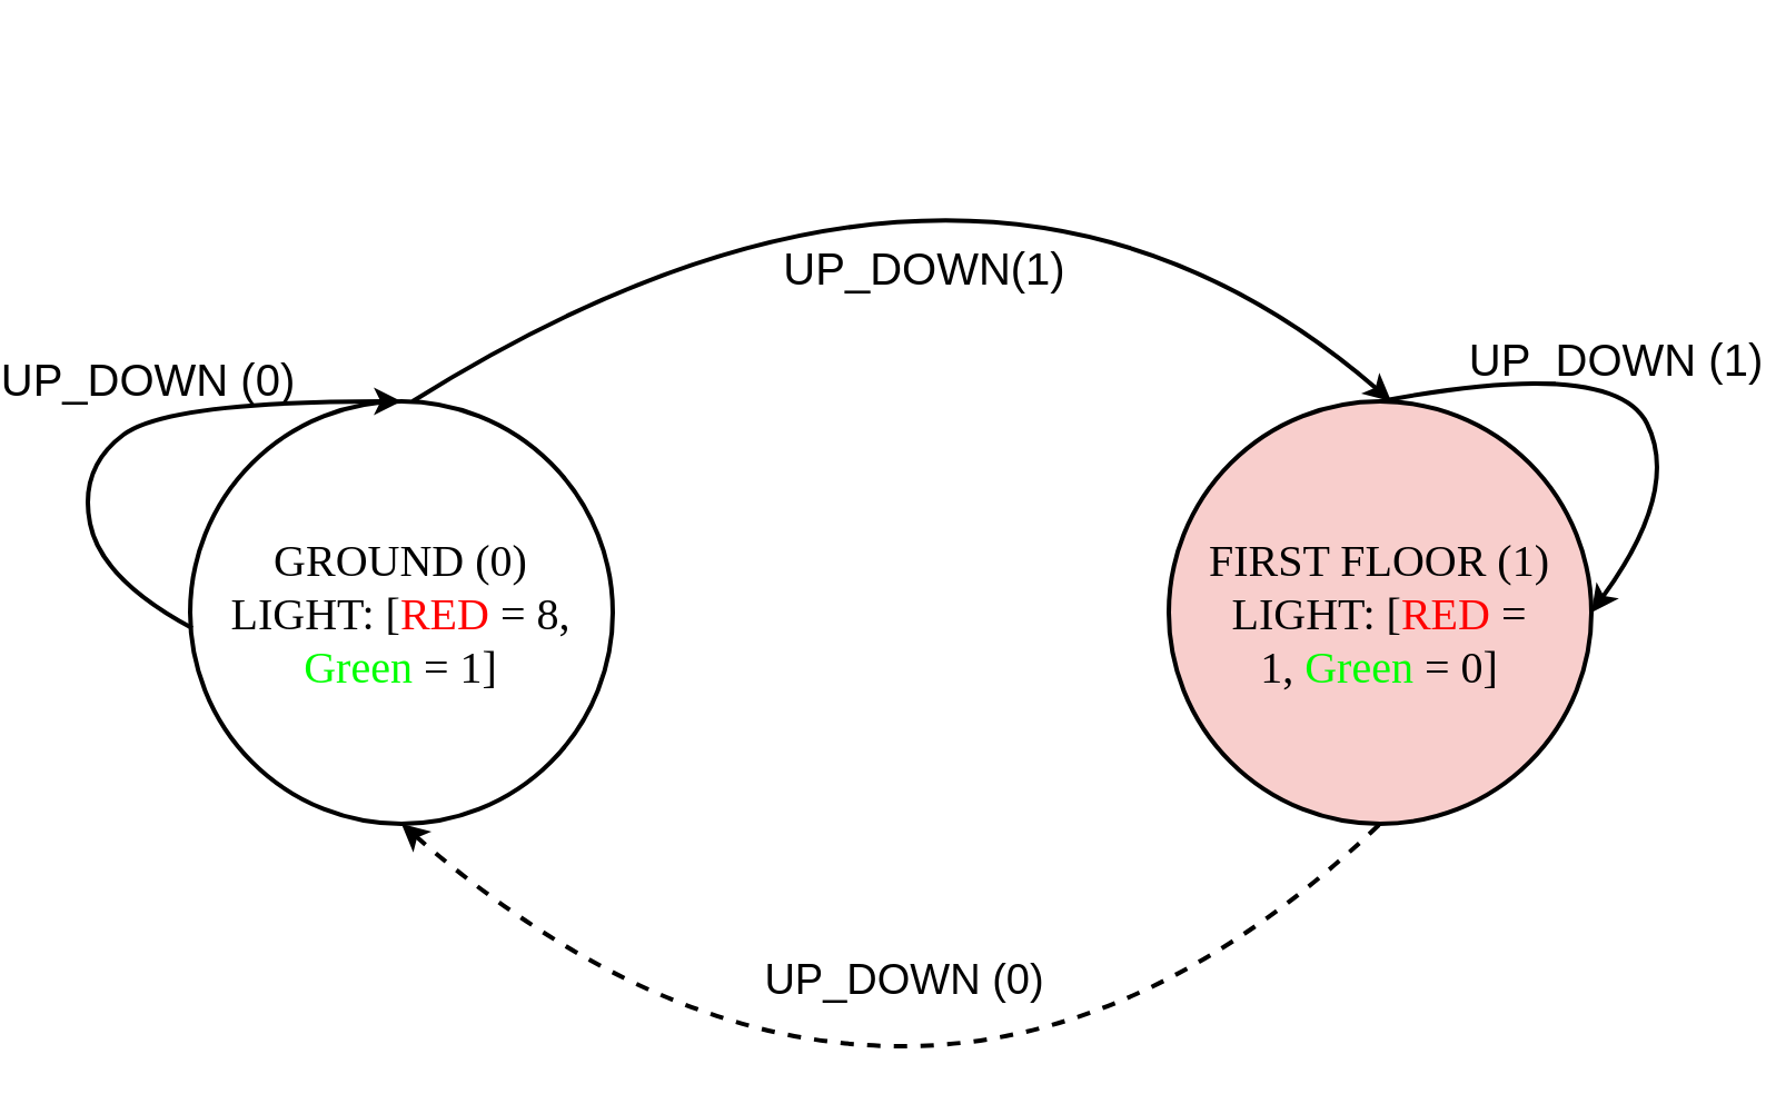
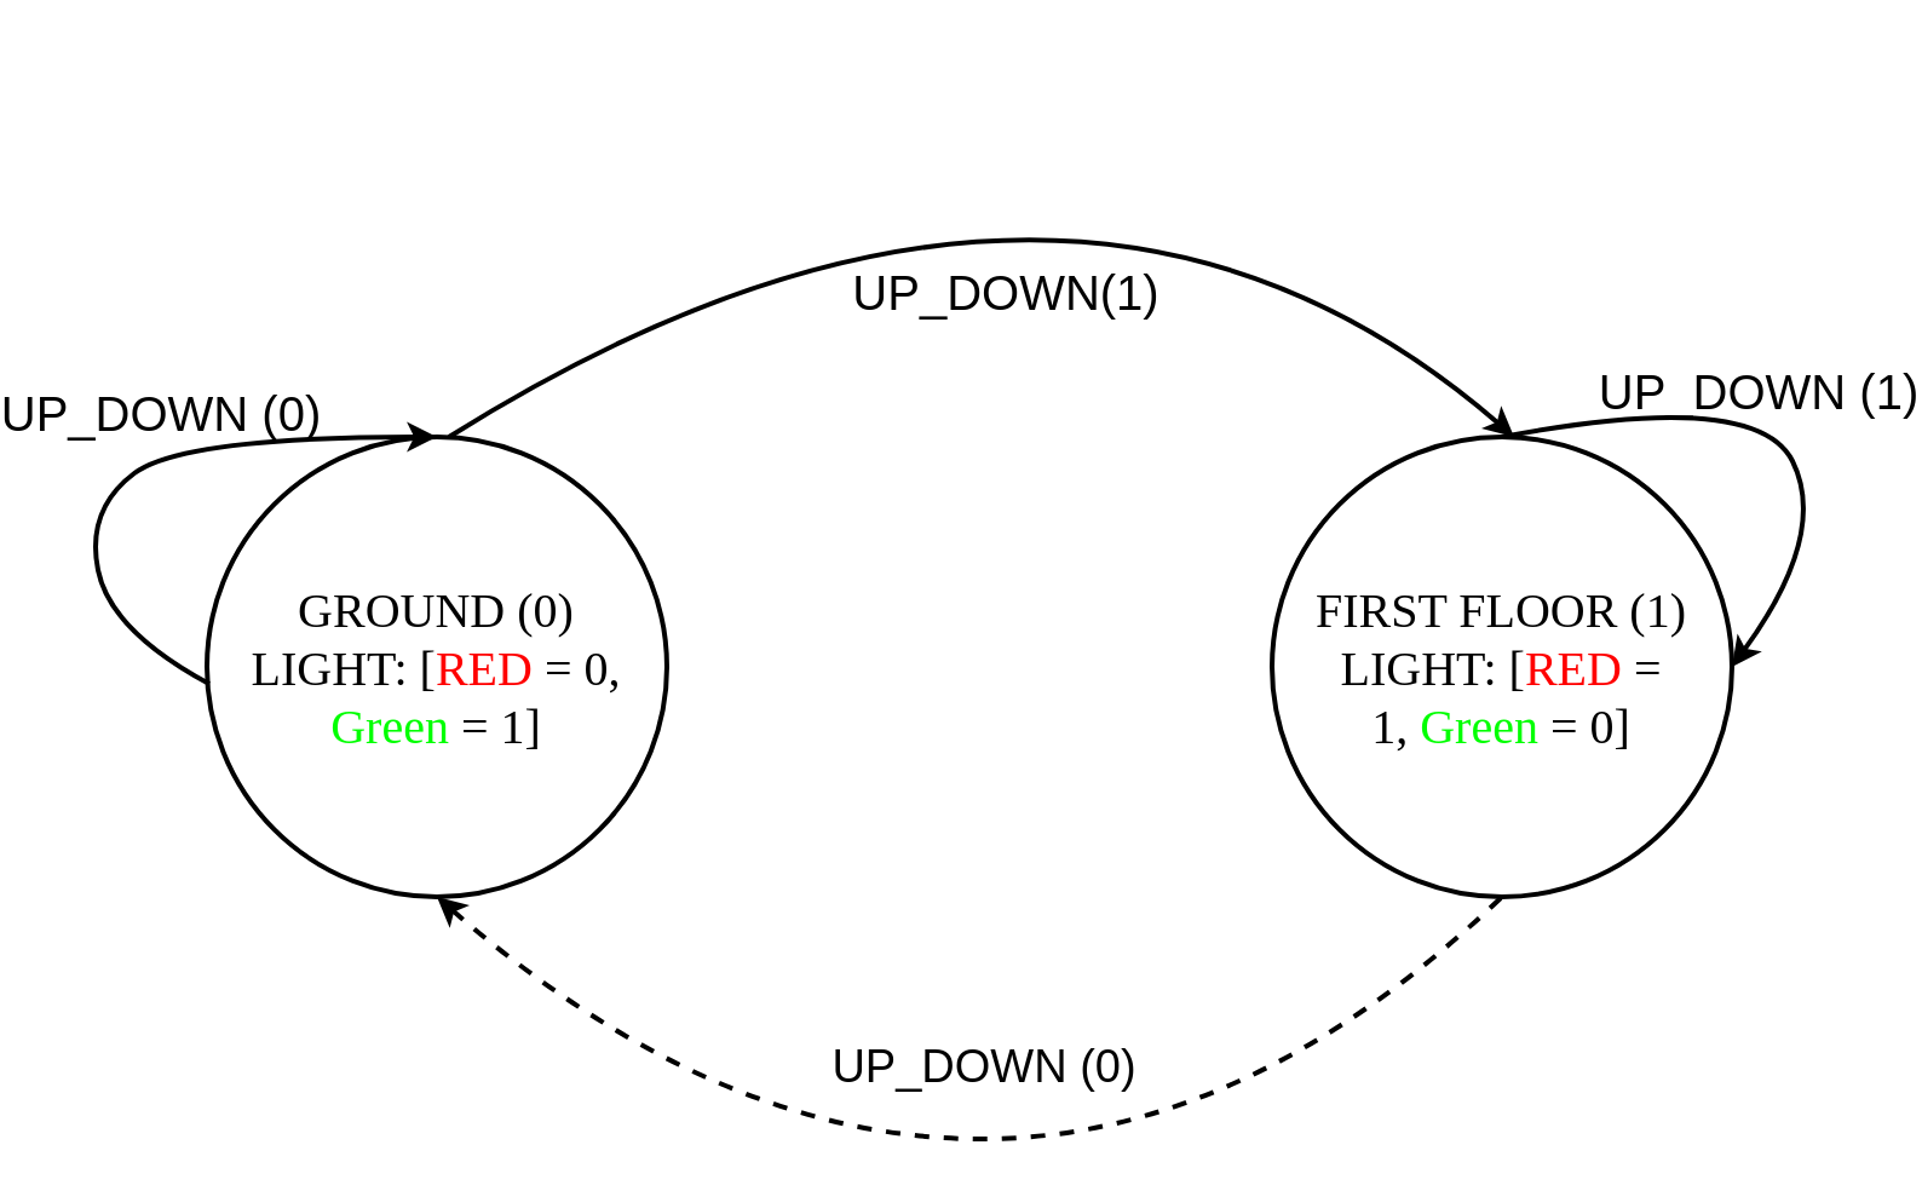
  <mxCell id="0" />
  <mxCell id="1" parent="0" />
- <mxCell id="2" value="&lt;font face=&quot;Times New Roman&quot; style=&quot;font-size: 20px&quot;&gt;GROUND (0)&lt;br&gt;LIGHT: [&lt;font color=&quot;#ff0000&quot;&gt;RED &lt;/font&gt;= 8, &lt;font color=&quot;#00ff00&quot;&gt;Green&lt;/font&gt; = 1]&lt;br&gt;&lt;/font&gt;" style="ellipse;whiteSpace=wrap;html=1;aspect=fixed;strokeWidth=2;align=center;" parent="1" vertex="1"><mxGeometry x="70" y="180" width="190" height="190" as="geometry" /></mxCell>
- <mxCell id="3" value="&lt;font face=&quot;Times New Roman&quot; style=&quot;font-size: 20px&quot;&gt;FIRST FLOOR (1)&lt;br&gt;&lt;/font&gt;&lt;span style=&quot;font-family: &amp;#34;times new roman&amp;#34; ; font-size: 20px&quot;&gt;LIGHT: [&lt;/span&gt;&lt;font color=&quot;#ff0000&quot; style=&quot;font-family: &amp;#34;times new roman&amp;#34; ; font-size: 20px&quot;&gt;RED&amp;nbsp;&lt;/font&gt;&lt;span style=&quot;font-family: &amp;#34;times new roman&amp;#34; ; font-size: 20px&quot;&gt;= 1,&amp;nbsp;&lt;/span&gt;&lt;font color=&quot;#00ff00&quot; style=&quot;font-family: &amp;#34;times new roman&amp;#34; ; font-size: 20px&quot;&gt;Green&lt;/font&gt;&lt;span style=&quot;font-family: &amp;#34;times new roman&amp;#34; ; font-size: 20px&quot;&gt;&amp;nbsp;= 0]&lt;/span&gt;&lt;font face=&quot;Times New Roman&quot; style=&quot;font-size: 20px&quot;&gt;&lt;br&gt;&lt;/font&gt;" style="ellipse;whiteSpace=wrap;html=1;aspect=fixed;strokeWidth=2;fillColor=#f8cecc;" parent="1" vertex="1"><mxGeometry x="510" y="180" width="190" height="190" as="geometry" /></mxCell>
+ <mxCell id="2" value="&lt;font face=&quot;Times New Roman&quot; style=&quot;font-size: 20px&quot;&gt;GROUND (0)&lt;br&gt;LIGHT: [&lt;font color=&quot;#ff0000&quot;&gt;RED &lt;/font&gt;= 0, &lt;font color=&quot;#00ff00&quot;&gt;Green&lt;/font&gt; = 1]&lt;br&gt;&lt;/font&gt;" style="ellipse;whiteSpace=wrap;html=1;aspect=fixed;strokeWidth=2;align=center;" parent="1" vertex="1"><mxGeometry x="70" y="180" width="190" height="190" as="geometry" /></mxCell>
+ <mxCell id="3" value="&lt;font face=&quot;Times New Roman&quot; style=&quot;font-size: 20px&quot;&gt;FIRST FLOOR (1)&lt;br&gt;&lt;/font&gt;&lt;span style=&quot;font-family: &amp;#34;times new roman&amp;#34; ; font-size: 20px&quot;&gt;LIGHT: [&lt;/span&gt;&lt;font color=&quot;#ff0000&quot; style=&quot;font-family: &amp;#34;times new roman&amp;#34; ; font-size: 20px&quot;&gt;RED&amp;nbsp;&lt;/font&gt;&lt;span style=&quot;font-family: &amp;#34;times new roman&amp;#34; ; font-size: 20px&quot;&gt;= 1,&amp;nbsp;&lt;/span&gt;&lt;font color=&quot;#00ff00&quot; style=&quot;font-family: &amp;#34;times new roman&amp;#34; ; font-size: 20px&quot;&gt;Green&lt;/font&gt;&lt;span style=&quot;font-family: &amp;#34;times new roman&amp;#34; ; font-size: 20px&quot;&gt;&amp;nbsp;= 0]&lt;/span&gt;&lt;font face=&quot;Times New Roman&quot; style=&quot;font-size: 20px&quot;&gt;&lt;br&gt;&lt;/font&gt;" style="ellipse;whiteSpace=wrap;html=1;aspect=fixed;strokeWidth=2;" parent="1" vertex="1"><mxGeometry x="510" y="180" width="190" height="190" as="geometry" /></mxCell>
  <mxCell id="4" value="" style="curved=1;endArrow=classic;html=1;exitX=0.5;exitY=0;exitDx=0;exitDy=0;entryX=0.5;entryY=0;entryDx=0;entryDy=0;strokeWidth=2;" parent="1" edge="1"><mxGeometry width="50" height="50" relative="1" as="geometry"><mxPoint x="170" y="180" as="sourcePoint" /><mxPoint x="610" y="180" as="targetPoint" /><Array as="points"><mxPoint x="425" y="20" /></Array></mxGeometry></mxCell>
  <mxCell id="5" value="UP_DOWN(1)" style="edgeLabel;html=1;align=center;verticalAlign=middle;resizable=0;points=[];fontSize=20;labelBackgroundColor=none;" parent="4" vertex="1" connectable="0"><mxGeometry x="-0.101" y="-57" relative="1" as="geometry"><mxPoint x="-7.83" y="21.93" as="offset" /></mxGeometry></mxCell>
  <mxCell id="6" value="" style="curved=1;endArrow=none;html=1;exitX=0.5;exitY=1;exitDx=0;exitDy=0;entryX=0.5;entryY=1;entryDx=0;entryDy=0;strokeWidth=2;startArrow=classic;startFill=1;endFill=0;dashed=1;" parent="1" source="2" target="3" edge="1"><mxGeometry width="50" height="50" relative="1" as="geometry"><mxPoint x="320" y="340" as="sourcePoint" /><mxPoint x="370" y="290" as="targetPoint" /><Array as="points"><mxPoint x="280" y="470" /><mxPoint x="500" y="470" /></Array></mxGeometry></mxCell>
  <mxCell id="7" value="&lt;font style=&quot;font-size: 19px&quot;&gt;UP_DOWN (0)&lt;br&gt;&lt;/font&gt;" style="edgeLabel;html=1;align=center;verticalAlign=middle;resizable=0;points=[];labelBackgroundColor=none;" parent="6" vertex="1" connectable="0"><mxGeometry x="-0.195" y="72" relative="1" as="geometry"><mxPoint x="54.4" y="42" as="offset" /></mxGeometry></mxCell>
  <mxCell id="8" value="" style="curved=1;endArrow=classic;html=1;strokeWidth=2;entryX=1;entryY=0.5;entryDx=0;entryDy=0;exitX=0.5;exitY=0;exitDx=0;exitDy=0;" parent="1" source="3" target="3" edge="1"><mxGeometry width="50" height="50" relative="1" as="geometry"><mxPoint x="675" y="211" as="sourcePoint" /><mxPoint x="510" y="290" as="targetPoint" /><Array as="points"><mxPoint x="710" y="160" /><mxPoint x="740" y="220" /></Array></mxGeometry></mxCell>
  <mxCell id="9" value="UP_DOWN (1)" style="edgeLabel;html=1;align=center;verticalAlign=middle;resizable=0;points=[];fontSize=20;labelBackgroundColor=none;" parent="8" vertex="1" connectable="0"><mxGeometry x="-0.133" y="-21" relative="1" as="geometry"><mxPoint x="-2.07" y="-20.98" as="offset" /></mxGeometry></mxCell>
  <mxCell id="10" value="" style="curved=1;endArrow=classic;html=1;strokeWidth=2;exitX=0.005;exitY=0.537;exitDx=0;exitDy=0;entryX=0.5;entryY=0;entryDx=0;entryDy=0;exitPerimeter=0;" parent="1" source="2" target="2" edge="1"><mxGeometry width="50" height="50" relative="1" as="geometry"><mxPoint x="310" y="340" as="sourcePoint" /><mxPoint x="360" y="290" as="targetPoint" /><Array as="points"><mxPoint x="30" y="260" /><mxPoint x="20" y="210" /><mxPoint x="60" y="180" /></Array></mxGeometry></mxCell>
  <mxCell id="11" value="UP_DOWN (0)" style="edgeLabel;html=1;align=center;verticalAlign=middle;resizable=0;points=[];fontSize=20;labelBackgroundColor=none;" parent="10" vertex="1" connectable="0"><mxGeometry x="-0.327" y="-2" relative="1" as="geometry"><mxPoint x="25.59" y="-51.86" as="offset" /></mxGeometry></mxCell>
